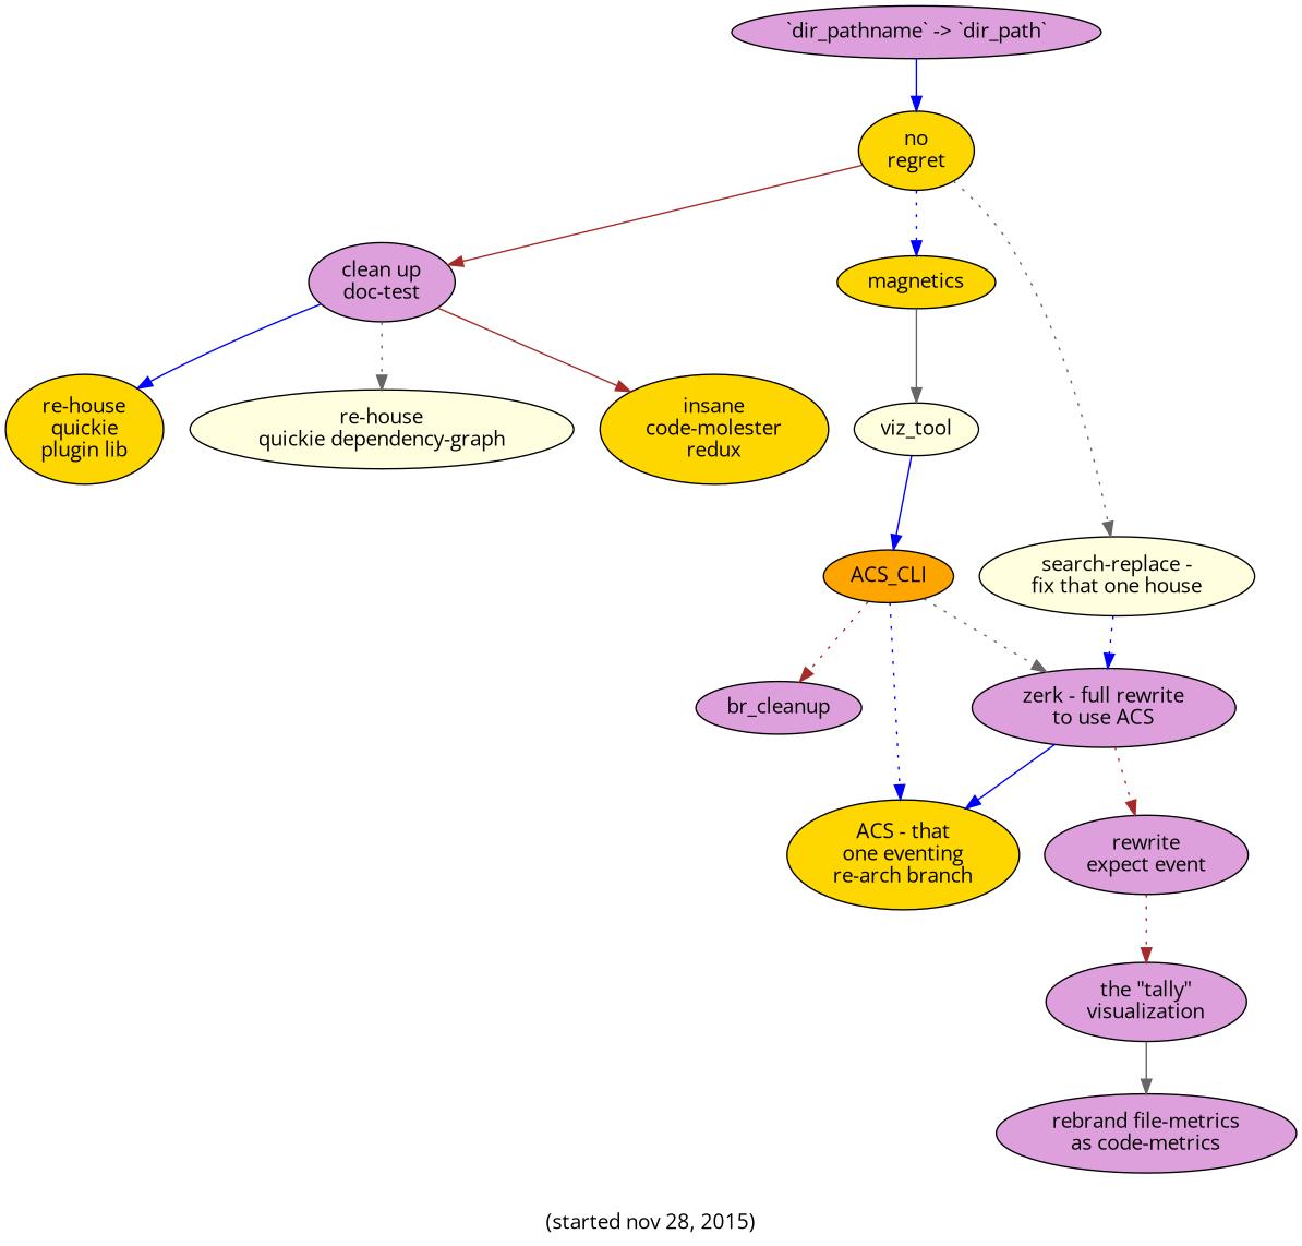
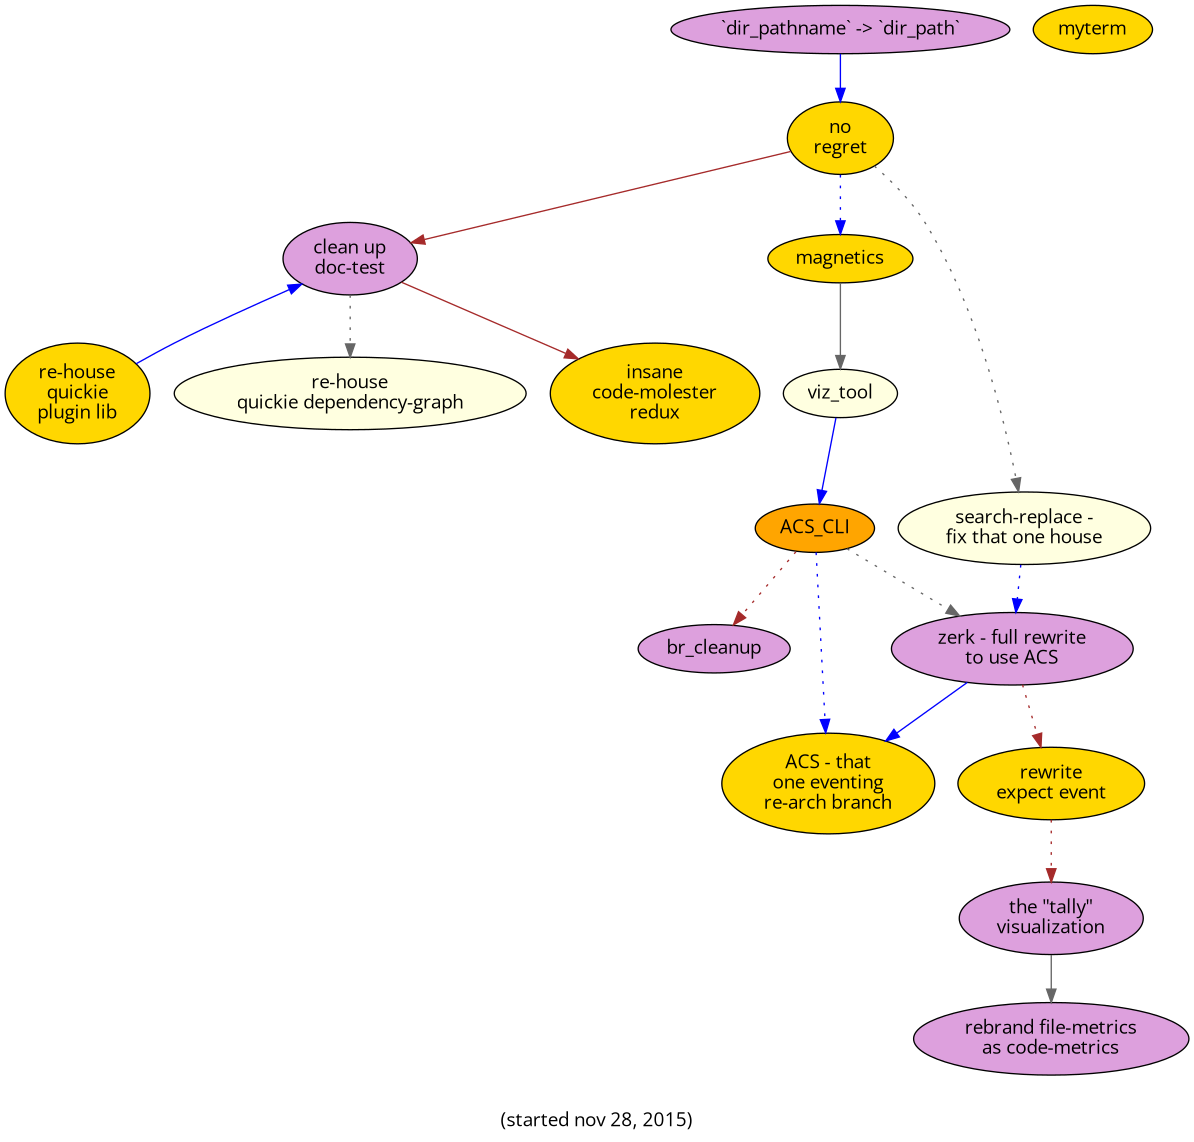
  digraph {
    fontname="Open Sans"
    label="(started nov 28, 2015)"
    node [fillcolor=gold fontname="Open Sans" style=filled]
    edge [color=blue fontname="Open Sans" style=dotted]
    n1 [fillcolor=plum label="clean up\ndoc-test"]
    n2 [label="re-house\nquickie\nplugin lib"]
    n3 [fillcolor=lightyellow label="re-house\nquickie dependency-graph"]
    n4 [label="insane\ncode-molester\nredux"]
    n5 [label=magnetics]
    viz_tool [fillcolor=lightyellow]
    ACS_CLI [fillcolor=orange]
    br_cleanup [fillcolor=plum]
    n9 [label="ACS - that\none eventing\nre-arch branch"]
    n10 [fillcolor=plum label="zerk - full rewrite\nto use ACS"]
-   n11 [fillcolor=plum label="rewrite\nexpect event"]
+   n11 [label="rewrite\nexpect event"]
    n12 [fillcolor=plum label="the \"tally\"\nvisualization"]
    n13 [label="no\nregret"]
    n14 [fillcolor=lightyellow label="search-replace -\nfix that one house"]
+   myterm
    n16 [fillcolor=plum label="`dir_pathname` -> `dir_path`"]
    n17 [fillcolor=plum label="rebrand file-metrics\nas code-metrics"]
-   n1 -> n2 [style=solid]
+   n2 -> n1 [style=solid]
    n1 -> n3 [color=gray40]
    n1 -> n4 [color=brown style=solid]
    n5 -> viz_tool [color=gray40 style=solid]
    viz_tool -> ACS_CLI [style=solid]
    ACS_CLI -> br_cleanup [color=brown]
    ACS_CLI -> n9
    ACS_CLI -> n10 [color=gray40]
    n10 -> n9 [style=solid]
    n10 -> n11 [color=brown]
    n11 -> n12 [color=brown]
    n12 -> n17 [color=gray40 style=solid]
    n13 -> n1 [color=brown style=solid]
    n13 -> n5
    n13 -> n14 [color=gray40]
    n14 -> n10
    n16 -> n13 [style=solid]
  }
